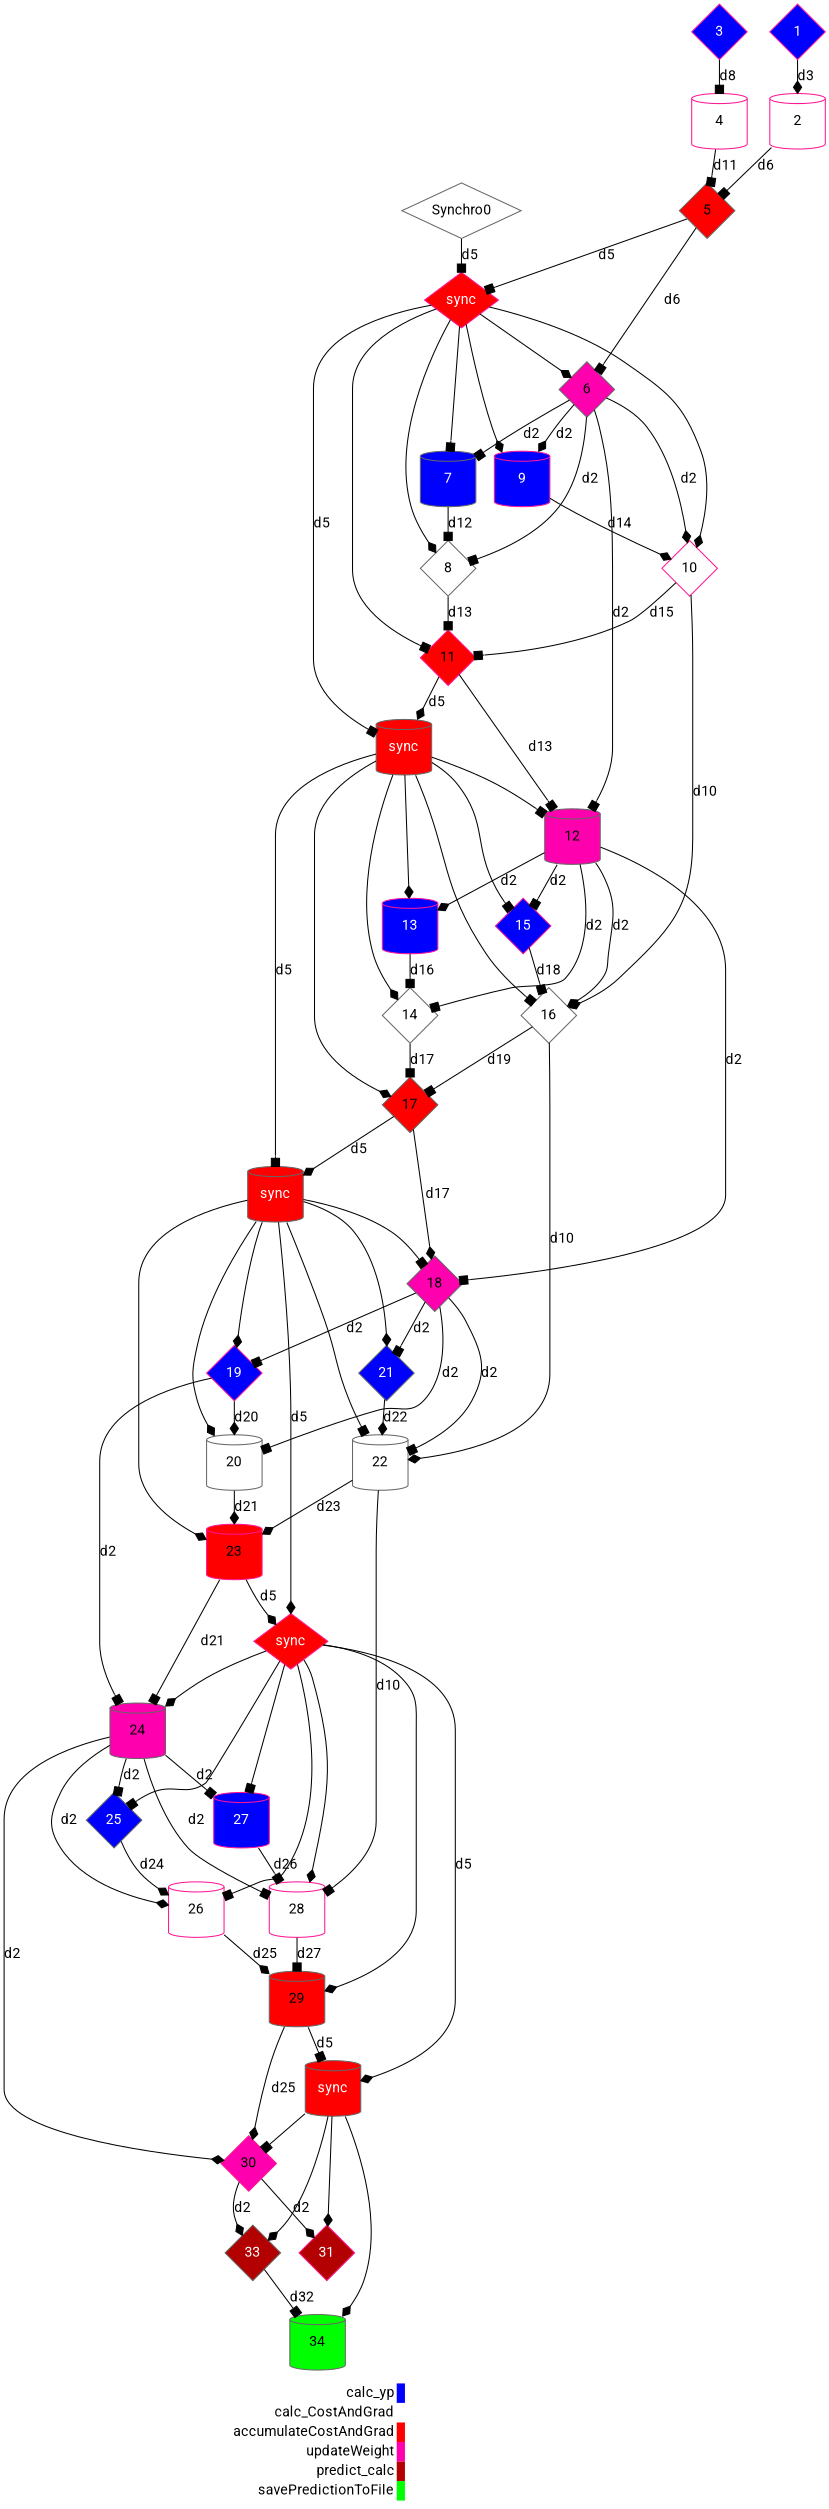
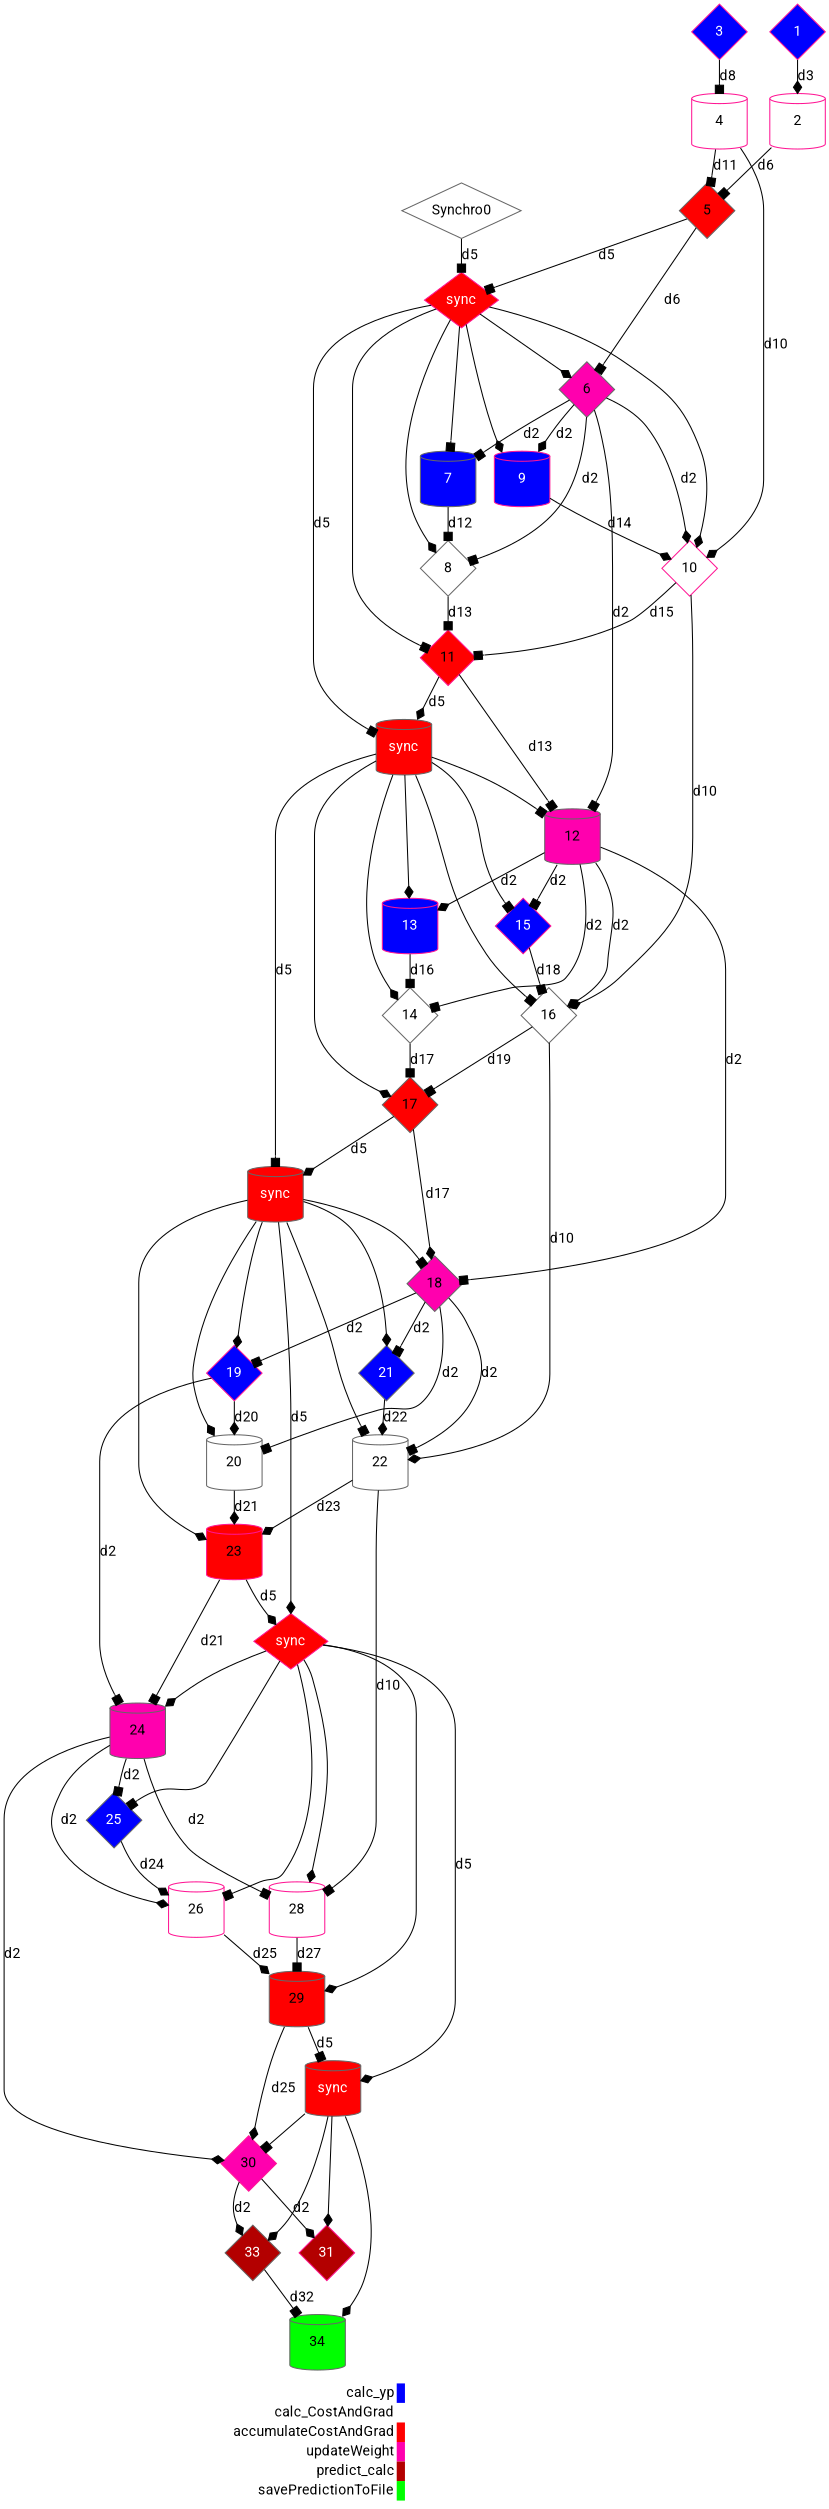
  digraph {
    fontname=Roboto
    labeljust=l
    rankdir=TB
    node [color=gray40 fillcolor="#0000ff" fontcolor="#000000" fontname=Roboto shape=diamond style=filled]
    edge [arrowhead=box fontname=Roboto]
    1 [color=deeppink fontcolor="#ffffff" height=0.75]
    2 [color=deeppink fillcolor="#ffffff" height=0.75 shape=cylinder]
    5 [fillcolor="#ff0000" height=0.75]
    3 [color=deeppink fontcolor="#ffffff" height=0.75]
    4 [color=deeppink fillcolor="#ffffff" height=0.75 shape=cylinder]
    10 [color=deeppink fillcolor="#ffffff" height=0.75]
    n7 [color=deeppink fillcolor="#ff0000" fontcolor="#FFFFFF" height=0.75 label=sync]
    6 [fillcolor="#ff00ae" height=0.75]
    7 [fontcolor="#ffffff" height=0.75 shape=cylinder]
    8 [fillcolor="#ffffff" height=0.75]
    9 [color=deeppink fontcolor="#ffffff" height=0.75 shape=cylinder]
    11 [color=deeppink fillcolor="#ff0000" height=0.75]
    n13 [fillcolor="#ff0000" fontcolor="#FFFFFF" height=0.75 label=sync shape=cylinder]
    Synchro0 [height=0.75 fillcolor="" fontcolor="" style=""]
    12 [fillcolor="#ff00ae" height=0.75 shape=cylinder]
    16 [fillcolor="#ffffff" height=0.75]
    13 [color=deeppink fontcolor="#ffffff" height=0.75 shape=cylinder]
    14 [fillcolor="#ffffff" height=0.75]
    15 [color=deeppink fontcolor="#ffffff" height=0.75]
    17 [fillcolor="#ff0000" height=0.75]
    n21 [fillcolor="#ff0000" fontcolor="#FFFFFF" height=0.75 label=sync shape=cylinder]
    18 [fillcolor="#ff00ae" height=0.75]
    22 [fillcolor="#ffffff" height=0.75 shape=cylinder]
    19 [color=deeppink fontcolor="#ffffff" height=0.75]
    20 [fillcolor="#ffffff" height=0.75 shape=cylinder]
    21 [fontcolor="#ffffff" height=0.75]
    23 [color=deeppink fillcolor="#ff0000" height=0.75 shape=cylinder]
    n28 [color=deeppink fillcolor="#ff0000" fontcolor="#FFFFFF" height=0.75 label=sync]
    24 [fillcolor="#ff00ae" height=0.75 shape=cylinder]
    28 [color=deeppink fillcolor="#ffffff" height=0.75 shape=cylinder]
    25 [fontcolor="#ffffff" height=0.75]
    26 [color=deeppink fillcolor="#ffffff" height=0.75 shape=cylinder]
-   27 [color=deeppink fontcolor="#ffffff" height=0.75 shape=cylinder]
    29 [fillcolor="#ff0000" height=0.75 shape=cylinder]
    n35 [fillcolor="#ff0000" fontcolor="#FFFFFF" height=0.75 label=sync shape=cylinder]
    30 [color=deeppink fillcolor="#ff00ae" height=0.75]
    31 [color=deeppink fillcolor="#b30000" fontcolor="#ffffff" height=0.75]
    33 [fillcolor="#b30000" fontcolor="#ffffff" height=0.75]
    34 [fillcolor="#00ff00" height=0.75 shape=cylinder]
    n40 [height=0.75 label=<       <table border="0" cellpadding="2" cellspacing="0" cellborder="0"> <tr> <td align="right">calc_yp</td> <td bgcolor="#0000ff">&nbsp;</td> </tr> <tr> <td align="right">calc_CostAndGrad</td> <td bgcolor="#ffffff">&nbsp;</td> </tr> <tr> <td align="right">accumulateCostAndGrad</td> <td bgcolor="#ff0000">&nbsp;</td> </tr> <tr> <td align="right">updateWeight</td> <td bgcolor="#ff00ae">&nbsp;</td> </tr> <tr> <td align="right">predict_calc</td> <td bgcolor="#b30000">&nbsp;</td> </tr> <tr> <td align="right">savePredictionToFile</td> <td bgcolor="#00ff00">&nbsp;</td> </tr>       </table>     > shape=plaintext color="" fillcolor="" fontcolor="" style=""]
    subgraph sub_1 {
      ranksep=0.20
      1
      2
      5
      3
      4
      10
      n7
      6
      7
      8
      9
      11
      n13
      Synchro0
      12
      16
      13
      14
      15
      17
      n21
      18
      22
      19
      20
      21
      23
      n28
      24
      28
      25
      26
-     27
      29
      n35
      30
      31
      33
      34
    }
    subgraph sub_2 {
      label=Legend
      rank=sink
      ranksep=0.20
      n40
    }
    1 -> 2 [arrowhead=diamond label=d3]
    2 -> 5 [label=d6]
    5 -> n7 [label=d5]
    5 -> 6 [label=d6]
    3 -> 4 [label=d8]
    4 -> 5 [label=d11]
+   4 -> 10 [arrowhead=diamond label=d10]
    10 -> 11 [label=d15]
    10 -> 16 [arrowhead=diamond label=d10]
    n7 -> 10 [arrowhead=diamond]
    n7 -> 6 [arrowhead=diamond]
    n7 -> 7
    n7 -> 8 [arrowhead=diamond]
    n7 -> 9 [arrowhead=diamond]
    n7 -> 11
    n7 -> n13 [label=d5]
    6 -> 10 [arrowhead=diamond label=d2]
    6 -> 7 [label=d2]
    6 -> 8 [label=d2]
    6 -> 9 [arrowhead=diamond label=d2]
    6 -> 12 [label=d2]
    7 -> 8 [label=d12]
    8 -> 11 [label=d13]
    9 -> 10 [arrowhead=diamond label=d14]
    11 -> n13 [arrowhead=diamond label=d5]
    11 -> 12 [label=d13]
    n13 -> 12
    n13 -> 16
    n13 -> 13 [arrowhead=diamond]
    n13 -> 14 [arrowhead=diamond]
    n13 -> 15
    n13 -> 17 [arrowhead=diamond]
    n13 -> n21 [label=d5]
    Synchro0 -> n7 [label=d5]
    12 -> 16 [arrowhead=diamond label=d2]
    12 -> 13 [arrowhead=diamond label=d2]
    12 -> 14 [label=d2]
    12 -> 15 [label=d2]
    12 -> 18 [label=d2]
    16 -> 17 [label=d19]
    16 -> 22 [arrowhead=diamond label=d10]
    13 -> 14 [label=d16]
    14 -> 17 [label=d17]
    15 -> 16 [label=d18]
    17 -> n21 [arrowhead=diamond label=d5]
    17 -> 18 [arrowhead=diamond label=d17]
    n21 -> 18
    n21 -> 22
    n21 -> 19 [arrowhead=diamond]
    n21 -> 20 [arrowhead=diamond]
    n21 -> 21 [arrowhead=diamond]
    n21 -> 23 [arrowhead=diamond]
    n21 -> n28 [arrowhead=diamond label=d5]
    18 -> 22 [label=d2]
    18 -> 19 [label=d2]
    18 -> 20 [label=d2]
    18 -> 21 [label=d2]
    22 -> 23 [arrowhead=diamond label=d23]
    22 -> 28 [label=d10]
    19 -> 20 [arrowhead=diamond label=d20]
    19 -> 24 [label=d2]
    20 -> 23 [arrowhead=diamond label=d21]
    21 -> 22 [arrowhead=diamond label=d22]
    23 -> n28 [arrowhead=diamond label=d5]
    23 -> 24 [label=d21]
    n28 -> 24 [arrowhead=diamond]
    n28 -> 28 [arrowhead=diamond]
    n28 -> 25
    n28 -> 26
-   n28 -> 27
    n28 -> 29 [arrowhead=diamond]
    n28 -> n35 [arrowhead=diamond label=d5]
    24 -> 28 [label=d2]
    24 -> 25 [label=d2]
    24 -> 26 [arrowhead=diamond label=d2]
-   24 -> 27 [label=d2]
    24 -> 30 [arrowhead=diamond label=d2]
    28 -> 29 [label=d27]
    25 -> 26 [arrowhead=diamond label=d24]
    26 -> 29 [arrowhead=diamond label=d25]
-   27 -> 28 [label=d26]
    29 -> n35 [label=d5]
    29 -> 30 [arrowhead=diamond label=d25]
    n35 -> 30
    n35 -> 31 [arrowhead=diamond]
    n35 -> 33 [arrowhead=diamond]
    n35 -> 34 [arrowhead=diamond]
    30 -> 31 [arrowhead=diamond label=d2]
    30 -> 33 [arrowhead=diamond label=d2]
    33 -> 34 [label=d32]
  }
